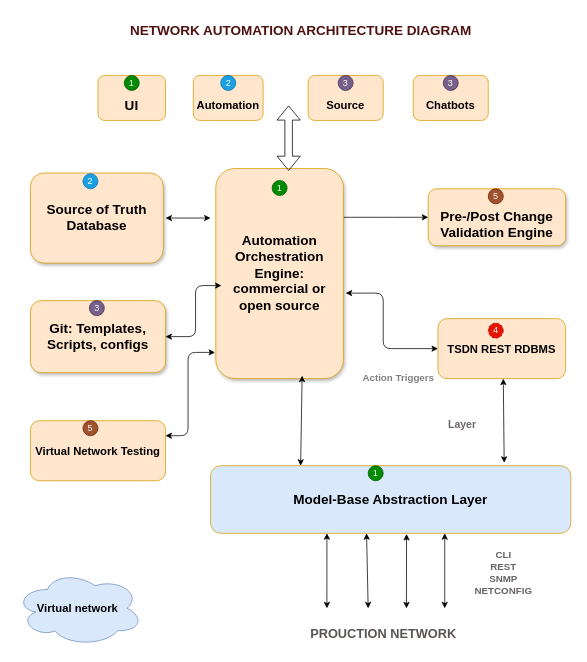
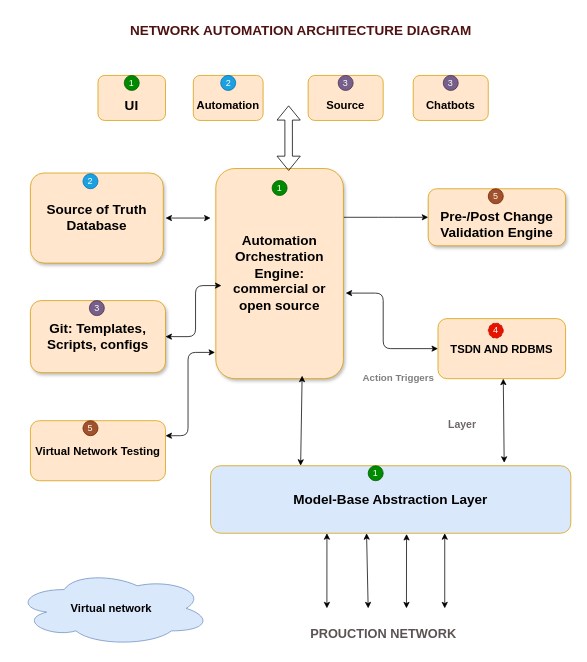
  <mxCell id="0" style=";html=1;" />
  <mxCell id="1" style=";html=1;" parent="0" />
  <mxCell id="2" style="edgeStyle=elbowEdgeStyle;rounded=1;html=1;startArrow=none;startFill=0;jettySize=auto;orthogonalLoop=1;fontSize=18;elbow=vertical;" parent="1" source="3" target="4" edge="1"><mxGeometry relative="1" as="geometry" /></mxCell>
  <mxCell id="3" value="&lt;b&gt;Automation Orchestration Engine:&lt;/b&gt;&lt;div&gt;&lt;b&gt;commercial or open source&lt;/b&gt;&lt;/div&gt;" style="whiteSpace=wrap;html=1;shadow=1;fontSize=18;fillColor=#ffe6cc;strokeColor=#d79b00;rounded=1;" parent="1" vertex="1"><mxGeometry x="287" y="224" width="170" height="280" as="geometry" /></mxCell>
  <mxCell id="4" value="&lt;div&gt;&lt;b&gt;&lt;br&gt;&lt;/b&gt;&lt;/div&gt;&lt;b&gt;Pre-/Post Change&lt;/b&gt;&lt;div&gt;&lt;b&gt;Validation Engine&lt;/b&gt;&lt;/div&gt;" style="whiteSpace=wrap;html=1;shadow=1;fontSize=18;fillColor=#ffe6cc;strokeColor=#d79b00;rounded=1;" parent="1" vertex="1"><mxGeometry x="570" y="251" width="183" height="76" as="geometry" /></mxCell>
  <mxCell id="5" value="&lt;b&gt;Source of Truth Database&lt;/b&gt;" style="whiteSpace=wrap;html=1;shadow=1;fontSize=18;fillColor=#ffe6cc;strokeColor=#d79b00;rounded=1;" parent="1" vertex="1"><mxGeometry x="40" y="230" width="177" height="120" as="geometry" /></mxCell>
  <mxCell id="6" value="&lt;b&gt;Git: Templates, Scripts, configs&lt;/b&gt;" style="whiteSpace=wrap;html=1;shadow=1;fontSize=18;fillColor=#ffe6cc;strokeColor=#d79b00;rounded=1;" parent="1" vertex="1"><mxGeometry x="40" y="400" width="180" height="96" as="geometry" /></mxCell>
  <mxCell id="7" value="&lt;div&gt;&lt;b&gt;&lt;font style=&quot;font-size: 18px;&quot;&gt;&lt;br&gt;&lt;/font&gt;&lt;/b&gt;&lt;/div&gt;&lt;b&gt;&lt;font style=&quot;font-size: 18px;&quot;&gt;UI&lt;/font&gt;&lt;/b&gt;" style="rounded=1;whiteSpace=wrap;html=1;fillColor=#ffe6cc;strokeColor=#d79b00;" vertex="1" parent="1"><mxGeometry x="130" y="100" width="90" height="60" as="geometry" /></mxCell>
  <mxCell id="8" value="&lt;div&gt;&lt;b&gt;&lt;font style=&quot;font-size: 15px;&quot;&gt;&lt;br&gt;&lt;/font&gt;&lt;/b&gt;&lt;/div&gt;&lt;b&gt;&lt;font style=&quot;font-size: 15px;&quot;&gt;Source&lt;/font&gt;&lt;/b&gt;" style="rounded=1;whiteSpace=wrap;html=1;fillColor=#ffe6cc;strokeColor=#d79b00;" vertex="1" parent="1"><mxGeometry x="410" y="100" width="100" height="60" as="geometry" /></mxCell>
  <mxCell id="9" value="&lt;div&gt;&lt;b&gt;&lt;font style=&quot;font-size: 15px;&quot;&gt;&lt;br&gt;&lt;/font&gt;&lt;/b&gt;&lt;/div&gt;&lt;b&gt;&lt;font style=&quot;font-size: 15px;&quot;&gt;Chatbots&lt;/font&gt;&lt;/b&gt;" style="rounded=1;whiteSpace=wrap;html=1;fillColor=#ffe6cc;strokeColor=#d79b00;" vertex="1" parent="1"><mxGeometry x="550" y="100" width="100" height="60" as="geometry" /></mxCell>
- <mxCell id="10" value="&lt;font style=&quot;font-size: 15px;&quot;&gt;&lt;b&gt;TSDN REST RDBMS&lt;/b&gt;&lt;/font&gt;" style="rounded=1;whiteSpace=wrap;html=1;fillColor=#ffe6cc;strokeColor=#d79b00;" vertex="1" parent="1"><mxGeometry x="583" y="424" width="170" height="80" as="geometry" /></mxCell>
+ <mxCell id="10" value="&lt;font style=&quot;font-size: 15px;&quot;&gt;&lt;b&gt;TSDN AND RDBMS&lt;/b&gt;&lt;/font&gt;" style="rounded=1;whiteSpace=wrap;html=1;fillColor=#ffe6cc;strokeColor=#d79b00;" vertex="1" parent="1"><mxGeometry x="583" y="424" width="170" height="80" as="geometry" /></mxCell>
  <mxCell id="11" value="" style="endArrow=classic;startArrow=classic;html=1;rounded=1;exitX=0;exitY=0.5;exitDx=0;exitDy=0;" edge="1" parent="1" source="10"><mxGeometry width="50" height="50" relative="1" as="geometry"><mxPoint x="390" y="440" as="sourcePoint" /><mxPoint x="460" y="390" as="targetPoint" /><Array as="points"><mxPoint x="510" y="464" /><mxPoint x="510" y="390" /></Array></mxGeometry></mxCell>
  <mxCell id="12" value="&lt;b&gt;&lt;font style=&quot;font-size: 18px;&quot;&gt;Model-Base Abstraction Layer&lt;/font&gt;&lt;/b&gt;" style="rounded=1;whiteSpace=wrap;html=1;fillColor=#dae8fc;strokeColor=#d79b00;" vertex="1" parent="1"><mxGeometry x="280" y="620" width="480" height="90" as="geometry" /></mxCell>
  <mxCell id="13" value="" style="endArrow=classic;startArrow=classic;html=1;rounded=1;exitX=0.25;exitY=0;exitDx=0;exitDy=0;" edge="1" parent="1" source="12"><mxGeometry width="50" height="50" relative="1" as="geometry"><mxPoint x="400" y="570" as="sourcePoint" /><mxPoint x="402" y="500" as="targetPoint" /></mxGeometry></mxCell>
  <mxCell id="14" value="" style="endArrow=classic;startArrow=classic;html=1;rounded=1;exitX=0.815;exitY=-0.044;exitDx=0;exitDy=0;exitPerimeter=0;" edge="1" parent="1" source="12"><mxGeometry width="50" height="50" relative="1" as="geometry"><mxPoint x="620" y="554" as="sourcePoint" /><mxPoint x="670" y="504" as="targetPoint" /></mxGeometry></mxCell>
  <mxCell id="15" value="" style="endArrow=classic;startArrow=classic;html=1;rounded=1;" edge="1" parent="1"><mxGeometry width="50" height="50" relative="1" as="geometry"><mxPoint x="220" y="290" as="sourcePoint" /><mxPoint x="280" y="290" as="targetPoint" /></mxGeometry></mxCell>
  <mxCell id="16" value="" style="endArrow=classic;startArrow=classic;html=1;rounded=1;exitX=1;exitY=0.5;exitDx=0;exitDy=0;" edge="1" parent="1" source="6"><mxGeometry width="50" height="50" relative="1" as="geometry"><mxPoint x="244.5" y="430" as="sourcePoint" /><mxPoint x="294.5" y="380" as="targetPoint" /><Array as="points"><mxPoint x="260" y="448" /><mxPoint x="260" y="380" /></Array></mxGeometry></mxCell>
  <mxCell id="17" value="&lt;b&gt;&lt;font style=&quot;font-size: 15px;&quot;&gt;Virtual Network Testing&lt;/font&gt;&lt;/b&gt;" style="rounded=1;whiteSpace=wrap;html=1;fillColor=#ffe6cc;strokeColor=#d79b00;" vertex="1" parent="1"><mxGeometry x="40" y="560" width="180" height="80" as="geometry" /></mxCell>
  <mxCell id="18" value="" style="endArrow=classic;startArrow=classic;html=1;rounded=1;entryX=-0.006;entryY=0.875;entryDx=0;entryDy=0;entryPerimeter=0;exitX=1;exitY=0.25;exitDx=0;exitDy=0;" edge="1" parent="1" source="17" target="3"><mxGeometry width="50" height="50" relative="1" as="geometry"><mxPoint x="230" y="580" as="sourcePoint" /><mxPoint x="280" y="530" as="targetPoint" /><Array as="points"><mxPoint x="250" y="580" /><mxPoint x="250" y="469" /></Array></mxGeometry></mxCell>
- <mxCell id="19" value="&lt;b&gt;&lt;font style=&quot;font-size: 15px;&quot;&gt;Virtual network&amp;nbsp;&lt;/font&gt;&lt;/b&gt;" style="ellipse;shape=cloud;whiteSpace=wrap;html=1;fillColor=#dae8fc;strokeColor=#6c8ebf;rounded=1;" vertex="1" parent="1"><mxGeometry x="20" y="760" width="170" height="100" as="geometry" /></mxCell>
+ <mxCell id="19" value="&lt;b&gt;&lt;font style=&quot;font-size: 15px;&quot;&gt;Virtual network&amp;nbsp;&lt;/font&gt;&lt;/b&gt;" style="ellipse;shape=cloud;whiteSpace=wrap;html=1;fillColor=#dae8fc;strokeColor=#6c8ebf;rounded=1;" vertex="1" parent="1"><mxGeometry x="20" y="760" width="260" height="100" as="geometry" /></mxCell>
  <mxCell id="20" value="&lt;div&gt;&lt;b&gt;&lt;font style=&quot;font-size: 15px;&quot;&gt;&lt;br&gt;&lt;/font&gt;&lt;/b&gt;&lt;/div&gt;&lt;b&gt;&lt;font style=&quot;font-size: 15px;&quot;&gt;Automation&lt;/font&gt;&lt;/b&gt;" style="rounded=1;whiteSpace=wrap;html=1;fillColor=#ffe6cc;strokeColor=#d79b00;" vertex="1" parent="1"><mxGeometry x="257" y="100" width="93" height="60" as="geometry" /></mxCell>
  <mxCell id="21" value="" style="shape=flexArrow;endArrow=classic;startArrow=classic;html=1;rounded=1;exitX=0.571;exitY=0.011;exitDx=0;exitDy=0;exitPerimeter=0;" edge="1" parent="1" source="3"><mxGeometry width="100" height="100" relative="1" as="geometry"><mxPoint x="322" y="224" as="sourcePoint" /><mxPoint x="384" y="140" as="targetPoint" /></mxGeometry></mxCell>
  <mxCell id="22" value="" style="endArrow=classic;startArrow=classic;html=1;rounded=1;entryX=0.433;entryY=1;entryDx=0;entryDy=0;entryPerimeter=0;" edge="1" parent="1" target="12"><mxGeometry width="50" height="50" relative="1" as="geometry"><mxPoint x="490" y="810" as="sourcePoint" /><mxPoint x="440" y="730" as="targetPoint" /></mxGeometry></mxCell>
  <mxCell id="23" value="" style="endArrow=classic;startArrow=classic;html=1;rounded=1;entryX=0.544;entryY=1.011;entryDx=0;entryDy=0;entryPerimeter=0;" edge="1" parent="1" target="12"><mxGeometry width="50" height="50" relative="1" as="geometry"><mxPoint x="541" y="810" as="sourcePoint" /><mxPoint x="470" y="730" as="targetPoint" /></mxGeometry></mxCell>
  <mxCell id="24" value="" style="endArrow=classic;startArrow=classic;html=1;rounded=1;entryX=0.65;entryY=1;entryDx=0;entryDy=0;entryPerimeter=0;" edge="1" parent="1" target="12"><mxGeometry width="50" height="50" relative="1" as="geometry"><mxPoint x="592" y="810" as="sourcePoint" /><mxPoint x="600" y="720" as="targetPoint" /></mxGeometry></mxCell>
  <mxCell id="25" value="" style="endArrow=classic;startArrow=classic;html=1;rounded=1;entryX=0.323;entryY=1;entryDx=0;entryDy=0;entryPerimeter=0;" edge="1" parent="1" target="12"><mxGeometry width="50" height="50" relative="1" as="geometry"><mxPoint x="435" y="810" as="sourcePoint" /><mxPoint x="440" y="730" as="targetPoint" /></mxGeometry></mxCell>
- <mxCell id="26" value="&lt;font color=&quot;#696363&quot; style=&quot;font-size: 13px;&quot;&gt;&lt;b style=&quot;&quot;&gt;CLI&lt;/b&gt;&lt;/font&gt;&lt;div style=&quot;font-size: 13px;&quot;&gt;&lt;font color=&quot;#696363&quot; style=&quot;font-size: 13px;&quot;&gt;&lt;b&gt;REST&lt;/b&gt;&lt;/font&gt;&lt;/div&gt;&lt;div style=&quot;font-size: 13px;&quot;&gt;&lt;font color=&quot;#696363&quot; style=&quot;font-size: 13px;&quot;&gt;&lt;b&gt;SNMP&lt;/b&gt;&lt;/font&gt;&lt;/div&gt;&lt;div style=&quot;font-size: 13px;&quot;&gt;&lt;font color=&quot;#696363&quot; style=&quot;font-size: 13px;&quot;&gt;&lt;b style=&quot;&quot;&gt;NETCONFIG&lt;/b&gt;&lt;/font&gt;&lt;/div&gt;" style="text;html=1;align=center;verticalAlign=middle;resizable=0;points=[];autosize=1;rounded=1;" vertex="1" parent="1"><mxGeometry x="620" y="723" width="100" height="80" as="geometry" /></mxCell>
  <mxCell id="27" value="4" style="ellipse;whiteSpace=wrap;html=1;aspect=fixed;fillColor=#e51400;fontColor=#ffffff;strokeColor=#B20000;rounded=1;dashed=1;" vertex="1" parent="1"><mxGeometry x="650" y="430" width="20" height="20" as="geometry" /></mxCell>
  <mxCell id="28" value="1" style="ellipse;whiteSpace=wrap;html=1;aspect=fixed;fillColor=#008a00;fontColor=#ffffff;strokeColor=#005700;rounded=1;" vertex="1" parent="1"><mxGeometry x="165" y="100" width="20" height="20" as="geometry" /></mxCell>
  <mxCell id="29" value="2" style="ellipse;whiteSpace=wrap;html=1;aspect=fixed;fillColor=#1ba1e2;fontColor=#ffffff;strokeColor=#006EAF;rounded=1;" vertex="1" parent="1"><mxGeometry x="110" y="231" width="20" height="20" as="geometry" /></mxCell>
  <mxCell id="30" value="3" style="ellipse;whiteSpace=wrap;html=1;aspect=fixed;fillColor=#76608a;fontColor=#ffffff;strokeColor=#432D57;rounded=1;" vertex="1" parent="1"><mxGeometry x="590" y="100" width="20" height="20" as="geometry" /></mxCell>
  <mxCell id="31" value="5" style="ellipse;whiteSpace=wrap;html=1;aspect=fixed;fillColor=#a0522d;fontColor=#ffffff;strokeColor=#6D1F00;rounded=1;" vertex="1" parent="1"><mxGeometry x="650" y="251" width="20" height="20" as="geometry" /></mxCell>
  <mxCell id="32" value="1" style="ellipse;whiteSpace=wrap;html=1;aspect=fixed;fillColor=#008a00;fontColor=#ffffff;strokeColor=#005700;rounded=1;" vertex="1" parent="1"><mxGeometry x="362" y="240" width="20" height="20" as="geometry" /></mxCell>
  <mxCell id="33" value="1" style="ellipse;whiteSpace=wrap;html=1;aspect=fixed;fillColor=#008a00;fontColor=#ffffff;strokeColor=#005700;rounded=1;" vertex="1" parent="1"><mxGeometry x="490" y="620" width="20" height="20" as="geometry" /></mxCell>
  <mxCell id="34" value="2" style="ellipse;whiteSpace=wrap;html=1;aspect=fixed;fillColor=#1ba1e2;fontColor=#ffffff;strokeColor=#006EAF;rounded=1;" vertex="1" parent="1"><mxGeometry x="293.5" y="100" width="20" height="20" as="geometry" /></mxCell>
  <mxCell id="35" value="3" style="ellipse;whiteSpace=wrap;html=1;aspect=fixed;fillColor=#76608a;fontColor=#ffffff;strokeColor=#432D57;rounded=1;" vertex="1" parent="1"><mxGeometry x="450" y="100" width="20" height="20" as="geometry" /></mxCell>
  <mxCell id="36" value="3" style="ellipse;whiteSpace=wrap;html=1;aspect=fixed;fillColor=#76608a;fontColor=#ffffff;strokeColor=#432D57;rounded=1;" vertex="1" parent="1"><mxGeometry x="118.5" y="400" width="20" height="20" as="geometry" /></mxCell>
  <mxCell id="37" value="5" style="ellipse;whiteSpace=wrap;html=1;aspect=fixed;fillColor=#a0522d;fontColor=#ffffff;strokeColor=#6D1F00;rounded=1;" vertex="1" parent="1"><mxGeometry x="110" y="560" width="20" height="20" as="geometry" /></mxCell>
  <mxCell id="38" value="&lt;b&gt;&lt;font color=&quot;#817e7e&quot; style=&quot;font-size: 13px;&quot;&gt;Action Triggers&lt;/font&gt;&lt;/b&gt;" style="text;html=1;align=center;verticalAlign=middle;resizable=0;points=[];autosize=1;strokeColor=none;fillColor=none;rounded=1;" vertex="1" parent="1"><mxGeometry x="470" y="488" width="120" height="30" as="geometry" /></mxCell>
  <mxCell id="39" value="&lt;b&gt;&lt;font color=&quot;#6f6767&quot; style=&quot;font-size: 14px;&quot;&gt;Layer&lt;/font&gt;&lt;/b&gt;" style="text;html=1;align=center;verticalAlign=middle;resizable=0;points=[];autosize=1;strokeColor=none;fillColor=none;rounded=1;" vertex="1" parent="1"><mxGeometry x="570" y="550" width="90" height="30" as="geometry" /></mxCell>
  <mxCell id="40" value="&lt;b&gt;&lt;font color=&quot;#5b5252&quot; style=&quot;font-size: 17px;&quot;&gt;PROUCTION NETWORK&lt;/font&gt;&lt;/b&gt;" style="text;html=1;align=center;verticalAlign=middle;resizable=0;points=[];autosize=1;strokeColor=none;fillColor=none;rounded=1;" vertex="1" parent="1"><mxGeometry x="400" y="830" width="220" height="30" as="geometry" /></mxCell>
  <mxCell id="41" value="&lt;b&gt;&lt;font style=&quot;font-size: 18px;&quot; color=&quot;#4f1212&quot;&gt;NETWORK AUTOMATION ARCHITECTURE DIAGRAM&lt;/font&gt;&lt;/b&gt;" style="text;html=1;align=center;verticalAlign=middle;resizable=0;points=[];autosize=1;strokeColor=none;fillColor=none;rounded=1;" vertex="1" parent="1"><mxGeometry x="160" y="20" width="480" height="40" as="geometry" /></mxCell>
